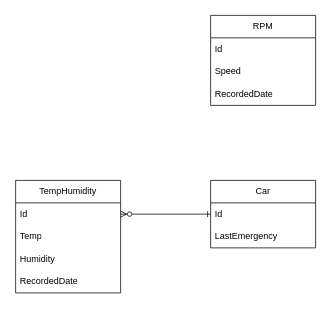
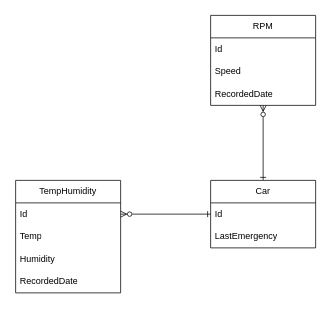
  <mxCell id="0" />
  <mxCell id="1" parent="0" />
  <mxCell id="2" value="TempHumidity" style="swimlane;fontStyle=0;childLayout=stackLayout;horizontal=1;startSize=30;horizontalStack=0;resizeParent=1;resizeParentMax=0;resizeLast=0;collapsible=1;marginBottom=0;whiteSpace=wrap;html=1;" vertex="1" parent="1"><mxGeometry x="20" y="240" width="140" height="150" as="geometry" /></mxCell>
  <mxCell id="3" value="Id" style="text;strokeColor=none;fillColor=none;align=left;verticalAlign=middle;spacingLeft=4;spacingRight=4;overflow=hidden;points=[[0,0.5],[1,0.5]];portConstraint=eastwest;rotatable=0;whiteSpace=wrap;html=1;" vertex="1" parent="2"><mxGeometry y="30" width="140" height="30" as="geometry" /></mxCell>
  <mxCell id="4" value="Temp" style="text;strokeColor=none;fillColor=none;align=left;verticalAlign=middle;spacingLeft=4;spacingRight=4;overflow=hidden;points=[[0,0.5],[1,0.5]];portConstraint=eastwest;rotatable=0;whiteSpace=wrap;html=1;" vertex="1" parent="2"><mxGeometry y="60" width="140" height="30" as="geometry" /></mxCell>
  <mxCell id="5" value="Humidity" style="text;strokeColor=none;fillColor=none;align=left;verticalAlign=middle;spacingLeft=4;spacingRight=4;overflow=hidden;points=[[0,0.5],[1,0.5]];portConstraint=eastwest;rotatable=0;whiteSpace=wrap;html=1;" vertex="1" parent="2"><mxGeometry y="90" width="140" height="30" as="geometry" /></mxCell>
  <mxCell id="6" value="RecordedDate" style="text;strokeColor=none;fillColor=none;align=left;verticalAlign=middle;spacingLeft=4;spacingRight=4;overflow=hidden;points=[[0,0.5],[1,0.5]];portConstraint=eastwest;rotatable=0;whiteSpace=wrap;html=1;" vertex="1" parent="2"><mxGeometry y="120" width="140" height="30" as="geometry" /></mxCell>
  <mxCell id="7" value="RPM" style="swimlane;fontStyle=0;childLayout=stackLayout;horizontal=1;startSize=30;horizontalStack=0;resizeParent=1;resizeParentMax=0;resizeLast=0;collapsible=1;marginBottom=0;whiteSpace=wrap;html=1;" vertex="1" parent="1"><mxGeometry x="280" y="20" width="140" height="120" as="geometry" /></mxCell>
  <mxCell id="8" value="Id" style="text;strokeColor=none;fillColor=none;align=left;verticalAlign=middle;spacingLeft=4;spacingRight=4;overflow=hidden;points=[[0,0.5],[1,0.5]];portConstraint=eastwest;rotatable=0;whiteSpace=wrap;html=1;" vertex="1" parent="7"><mxGeometry y="30" width="140" height="30" as="geometry" /></mxCell>
  <mxCell id="9" value="Speed" style="text;strokeColor=none;fillColor=none;align=left;verticalAlign=middle;spacingLeft=4;spacingRight=4;overflow=hidden;points=[[0,0.5],[1,0.5]];portConstraint=eastwest;rotatable=0;whiteSpace=wrap;html=1;" vertex="1" parent="7"><mxGeometry y="60" width="140" height="30" as="geometry" /></mxCell>
  <mxCell id="10" value="RecordedDate" style="text;strokeColor=none;fillColor=none;align=left;verticalAlign=middle;spacingLeft=4;spacingRight=4;overflow=hidden;points=[[0,0.5],[1,0.5]];portConstraint=eastwest;rotatable=0;whiteSpace=wrap;html=1;" vertex="1" parent="7"><mxGeometry y="90" width="140" height="30" as="geometry" /></mxCell>
+ <mxCell id="11" style="edgeStyle=orthogonalEdgeStyle;rounded=0;orthogonalLoop=1;jettySize=auto;html=1;exitX=0.5;exitY=0;exitDx=0;exitDy=0;entryX=0.5;entryY=1;entryDx=0;entryDy=0;startArrow=ERone;startFill=0;endArrow=ERzeroToMany;endFill=0;" edge="1" parent="1" source="12" target="7"><mxGeometry relative="1" as="geometry" /></mxCell>
  <mxCell id="12" value="Car" style="swimlane;fontStyle=0;childLayout=stackLayout;horizontal=1;startSize=30;horizontalStack=0;resizeParent=1;resizeParentMax=0;resizeLast=0;collapsible=1;marginBottom=0;whiteSpace=wrap;html=1;" vertex="1" parent="1"><mxGeometry x="280" y="240" width="140" height="90" as="geometry" /></mxCell>
  <mxCell id="13" value="Id" style="text;strokeColor=none;fillColor=none;align=left;verticalAlign=middle;spacingLeft=4;spacingRight=4;overflow=hidden;points=[[0,0.5],[1,0.5]];portConstraint=eastwest;rotatable=0;whiteSpace=wrap;html=1;" vertex="1" parent="12"><mxGeometry y="30" width="140" height="30" as="geometry" /></mxCell>
  <mxCell id="14" value="LastEmergency" style="text;strokeColor=none;fillColor=none;align=left;verticalAlign=middle;spacingLeft=4;spacingRight=4;overflow=hidden;points=[[0,0.5],[1,0.5]];portConstraint=eastwest;rotatable=0;whiteSpace=wrap;html=1;" vertex="1" parent="12"><mxGeometry y="60" width="140" height="30" as="geometry" /></mxCell>
  <mxCell id="15" style="edgeStyle=orthogonalEdgeStyle;rounded=0;orthogonalLoop=1;jettySize=auto;html=1;exitX=0;exitY=0.5;exitDx=0;exitDy=0;entryX=1;entryY=0.5;entryDx=0;entryDy=0;startArrow=ERone;startFill=0;endArrow=ERzeroToMany;endFill=0;" edge="1" parent="1" source="13" target="3"><mxGeometry relative="1" as="geometry" /></mxCell>
